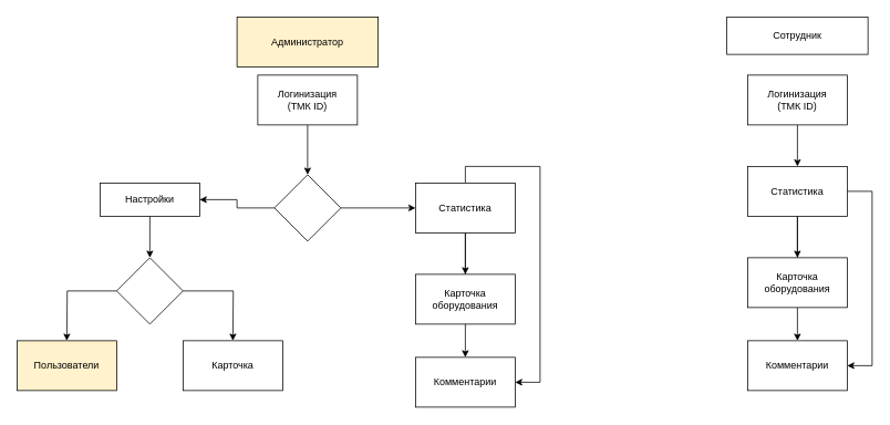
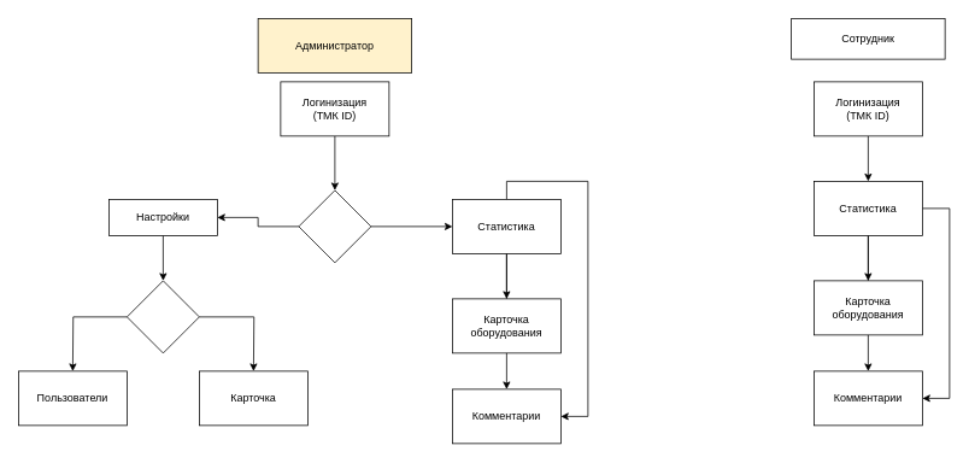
  <mxCell id="0" />
  <mxCell id="1" parent="0" />
  <mxCell id="2" value="" style="edgeStyle=orthogonalEdgeStyle;rounded=0;orthogonalLoop=1;jettySize=auto;html=1;" edge="1" parent="1" source="5" target="6"><mxGeometry relative="1" as="geometry" /></mxCell>
  <mxCell id="3" value="" style="edgeStyle=orthogonalEdgeStyle;rounded=0;orthogonalLoop=1;jettySize=auto;html=1;" edge="1" parent="1" source="5" target="7"><mxGeometry relative="1" as="geometry" /></mxCell>
  <mxCell id="4" style="edgeStyle=orthogonalEdgeStyle;rounded=0;orthogonalLoop=1;jettySize=auto;html=1;entryX=1;entryY=0.5;entryDx=0;entryDy=0;" edge="1" parent="1" source="5" target="6"><mxGeometry relative="1" as="geometry"><Array as="points"><mxPoint x="560" y="200" /><mxPoint x="650" y="200" /><mxPoint x="650" y="460" /></Array></mxGeometry></mxCell>
  <mxCell id="5" value="Статистика" style="whiteSpace=wrap;html=1;" vertex="1" parent="1"><mxGeometry x="500" y="220" width="120" height="60" as="geometry" /></mxCell>
  <mxCell id="6" value="Комментарии" style="whiteSpace=wrap;html=1;" vertex="1" parent="1"><mxGeometry x="500" y="430" width="120" height="60" as="geometry" /></mxCell>
  <mxCell id="7" value="Карточка оборудования" style="whiteSpace=wrap;html=1;" vertex="1" parent="1"><mxGeometry x="500" y="330" width="120" height="60" as="geometry" /></mxCell>
  <mxCell id="8" value="" style="edgeStyle=orthogonalEdgeStyle;rounded=0;orthogonalLoop=1;jettySize=auto;html=1;" edge="1" parent="1" source="9" target="12"><mxGeometry relative="1" as="geometry" /></mxCell>
  <mxCell id="9" value="Логинизация&lt;div&gt;(ТМК ID)&lt;/div&gt;" style="whiteSpace=wrap;html=1;" vertex="1" parent="1"><mxGeometry x="310" y="90" width="120" height="60" as="geometry" /></mxCell>
  <mxCell id="10" style="edgeStyle=orthogonalEdgeStyle;rounded=0;orthogonalLoop=1;jettySize=auto;html=1;" edge="1" parent="1" source="12" target="5"><mxGeometry relative="1" as="geometry" /></mxCell>
  <mxCell id="11" style="edgeStyle=orthogonalEdgeStyle;rounded=0;orthogonalLoop=1;jettySize=auto;html=1;" edge="1" parent="1" source="12" target="14"><mxGeometry relative="1" as="geometry" /></mxCell>
  <mxCell id="12" value="" style="rhombus;whiteSpace=wrap;html=1;" vertex="1" parent="1"><mxGeometry x="330" y="210" width="80" height="80" as="geometry" /></mxCell>
  <mxCell id="13" style="edgeStyle=orthogonalEdgeStyle;rounded=0;orthogonalLoop=1;jettySize=auto;html=1;" edge="1" parent="1" source="14" target="17"><mxGeometry relative="1" as="geometry" /></mxCell>
  <mxCell id="14" value="Настройки" style="whiteSpace=wrap;html=1;" vertex="1" parent="1"><mxGeometry x="120" y="220" width="120" height="40" as="geometry" /></mxCell>
  <mxCell id="15" style="edgeStyle=orthogonalEdgeStyle;rounded=0;orthogonalLoop=1;jettySize=auto;html=1;" edge="1" parent="1" source="17"><mxGeometry relative="1" as="geometry"><mxPoint x="80" y="410" as="targetPoint" /></mxGeometry></mxCell>
  <mxCell id="16" style="edgeStyle=orthogonalEdgeStyle;rounded=0;orthogonalLoop=1;jettySize=auto;html=1;" edge="1" parent="1" source="17"><mxGeometry relative="1" as="geometry"><mxPoint x="280" y="410" as="targetPoint" /></mxGeometry></mxCell>
  <mxCell id="17" value="" style="rhombus;whiteSpace=wrap;html=1;" vertex="1" parent="1"><mxGeometry x="140" y="310" width="80" height="80" as="geometry" /></mxCell>
- <mxCell id="18" value="Пользователи" style="whiteSpace=wrap;html=1;fillColor=#fff2cc;" vertex="1" parent="1"><mxGeometry x="20" y="410" width="120" height="60" as="geometry" /></mxCell>
+ <mxCell id="18" value="Пользователи" style="whiteSpace=wrap;html=1;" vertex="1" parent="1"><mxGeometry x="20" y="410" width="120" height="60" as="geometry" /></mxCell>
  <mxCell id="19" value="Карточка" style="whiteSpace=wrap;html=1;" vertex="1" parent="1"><mxGeometry x="220" y="410" width="120" height="60" as="geometry" /></mxCell>
  <mxCell id="20" value="" style="edgeStyle=orthogonalEdgeStyle;rounded=0;orthogonalLoop=1;jettySize=auto;html=1;" edge="1" parent="1" source="23" target="24"><mxGeometry relative="1" as="geometry" /></mxCell>
  <mxCell id="21" value="" style="edgeStyle=orthogonalEdgeStyle;rounded=0;orthogonalLoop=1;jettySize=auto;html=1;" edge="1" parent="1" source="23" target="25"><mxGeometry relative="1" as="geometry" /></mxCell>
  <mxCell id="22" style="edgeStyle=orthogonalEdgeStyle;rounded=0;orthogonalLoop=1;jettySize=auto;html=1;entryX=1;entryY=0.5;entryDx=0;entryDy=0;" edge="1" parent="1" source="23" target="24"><mxGeometry relative="1" as="geometry"><Array as="points"><mxPoint x="1050" y="230" /><mxPoint x="1050" y="440" /></Array></mxGeometry></mxCell>
  <mxCell id="23" value="Статистика" style="whiteSpace=wrap;html=1;" vertex="1" parent="1"><mxGeometry x="900" y="200" width="120" height="60" as="geometry" /></mxCell>
  <mxCell id="24" value="Комментарии" style="whiteSpace=wrap;html=1;" vertex="1" parent="1"><mxGeometry x="900" y="410" width="120" height="60" as="geometry" /></mxCell>
  <mxCell id="25" value="Карточка оборудования" style="whiteSpace=wrap;html=1;" vertex="1" parent="1"><mxGeometry x="900" y="310" width="120" height="60" as="geometry" /></mxCell>
  <mxCell id="26" style="edgeStyle=orthogonalEdgeStyle;rounded=0;orthogonalLoop=1;jettySize=auto;html=1;entryX=0.5;entryY=0;entryDx=0;entryDy=0;" edge="1" parent="1" source="27" target="23"><mxGeometry relative="1" as="geometry" /></mxCell>
  <mxCell id="27" value="Логинизация&lt;div&gt;(ТМК ID)&lt;/div&gt;" style="whiteSpace=wrap;html=1;" vertex="1" parent="1"><mxGeometry x="900" y="90" width="120" height="60" as="geometry" /></mxCell>
  <mxCell id="28" value="Администратор" style="whiteSpace=wrap;html=1;fillColor=#fff2cc;" vertex="1" parent="1"><mxGeometry x="285" y="20" width="170" height="60" as="geometry" /></mxCell>
  <mxCell id="29" value="Сотрудник" style="whiteSpace=wrap;html=1;" vertex="1" parent="1"><mxGeometry x="875" y="20" width="170" height="45" as="geometry" /></mxCell>
